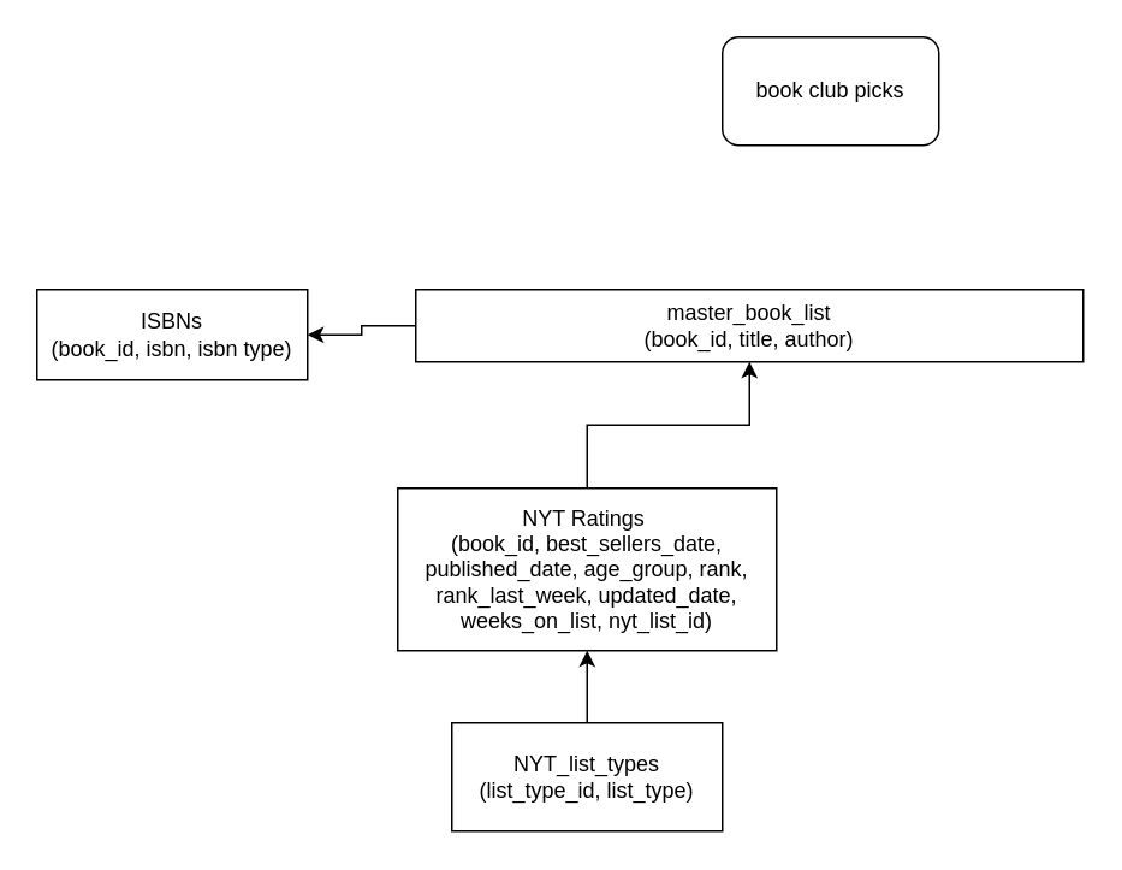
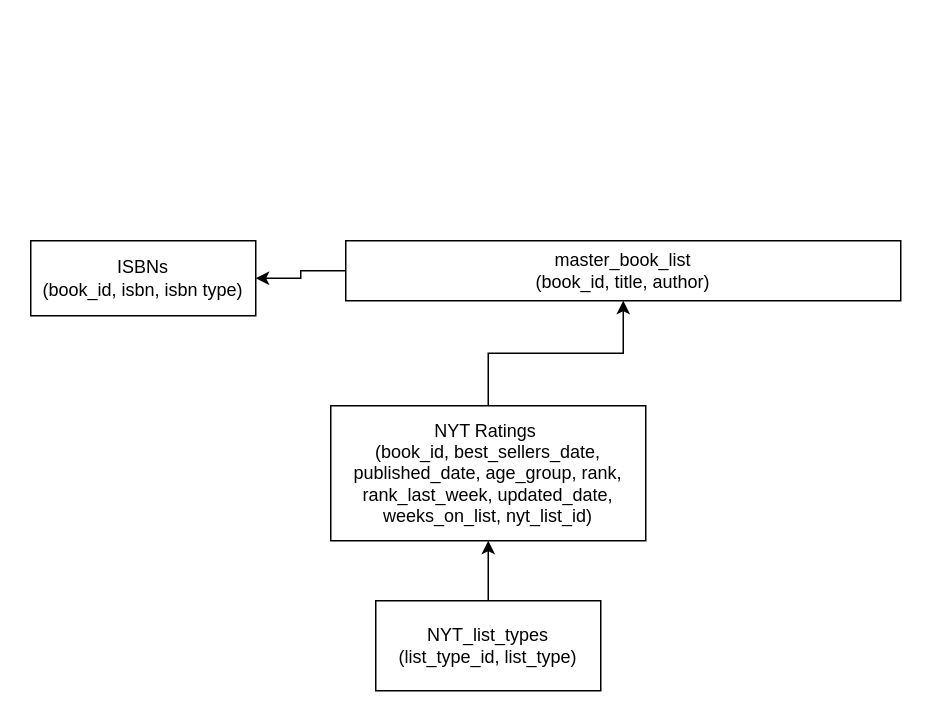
  <mxCell id="0" />
  <mxCell id="1" parent="0" />
  <mxCell id="2" style="edgeStyle=orthogonalEdgeStyle;rounded=0;orthogonalLoop=1;jettySize=auto;html=1;exitX=0;exitY=0.5;exitDx=0;exitDy=0;entryX=1;entryY=0.5;entryDx=0;entryDy=0;" edge="1" parent="1" source="3" target="4"><mxGeometry relative="1" as="geometry" /></mxCell>
  <mxCell id="3" value="master_book_list&lt;div&gt;(book_id, title, author)&lt;/div&gt;" style="rounded=0;whiteSpace=wrap;html=1;" vertex="1" parent="1"><mxGeometry x="230" y="160" width="370" height="40" as="geometry" /></mxCell>
  <mxCell id="4" value="ISBNs&lt;div&gt;(book_id, isbn, isbn type)&lt;/div&gt;" style="rounded=0;whiteSpace=wrap;html=1;" vertex="1" parent="1"><mxGeometry x="20" y="160" width="150" height="50" as="geometry" /></mxCell>
  <mxCell id="5" value="" style="edgeStyle=orthogonalEdgeStyle;rounded=0;orthogonalLoop=1;jettySize=auto;html=1;" edge="1" parent="1" source="6" target="3"><mxGeometry relative="1" as="geometry" /></mxCell>
  <mxCell id="6" value="NYT Ratings&amp;nbsp;&lt;div&gt;(book_id, best_sellers_date, published_date, age_group, rank, rank_last_week, updated_date, weeks_on_list, nyt_list_id)&lt;/div&gt;" style="rounded=0;whiteSpace=wrap;html=1;" vertex="1" parent="1"><mxGeometry x="220" y="270" width="210" height="90" as="geometry" /></mxCell>
  <mxCell id="7" value="" style="edgeStyle=orthogonalEdgeStyle;rounded=0;orthogonalLoop=1;jettySize=auto;html=1;" edge="1" parent="1" source="8" target="6"><mxGeometry relative="1" as="geometry" /></mxCell>
  <mxCell id="8" value="NYT_list_types&lt;div&gt;(list_type_id, list_type)&lt;/div&gt;" style="rounded=0;whiteSpace=wrap;html=1;" vertex="1" parent="1"><mxGeometry x="250" y="400" width="150" height="60" as="geometry" /></mxCell>
- <mxCell id="9" value="book club picks" style="rounded=1;whiteSpace=wrap;html=1;" vertex="1" parent="1"><mxGeometry x="400" y="20" width="120" height="60" as="geometry" /></mxCell>
